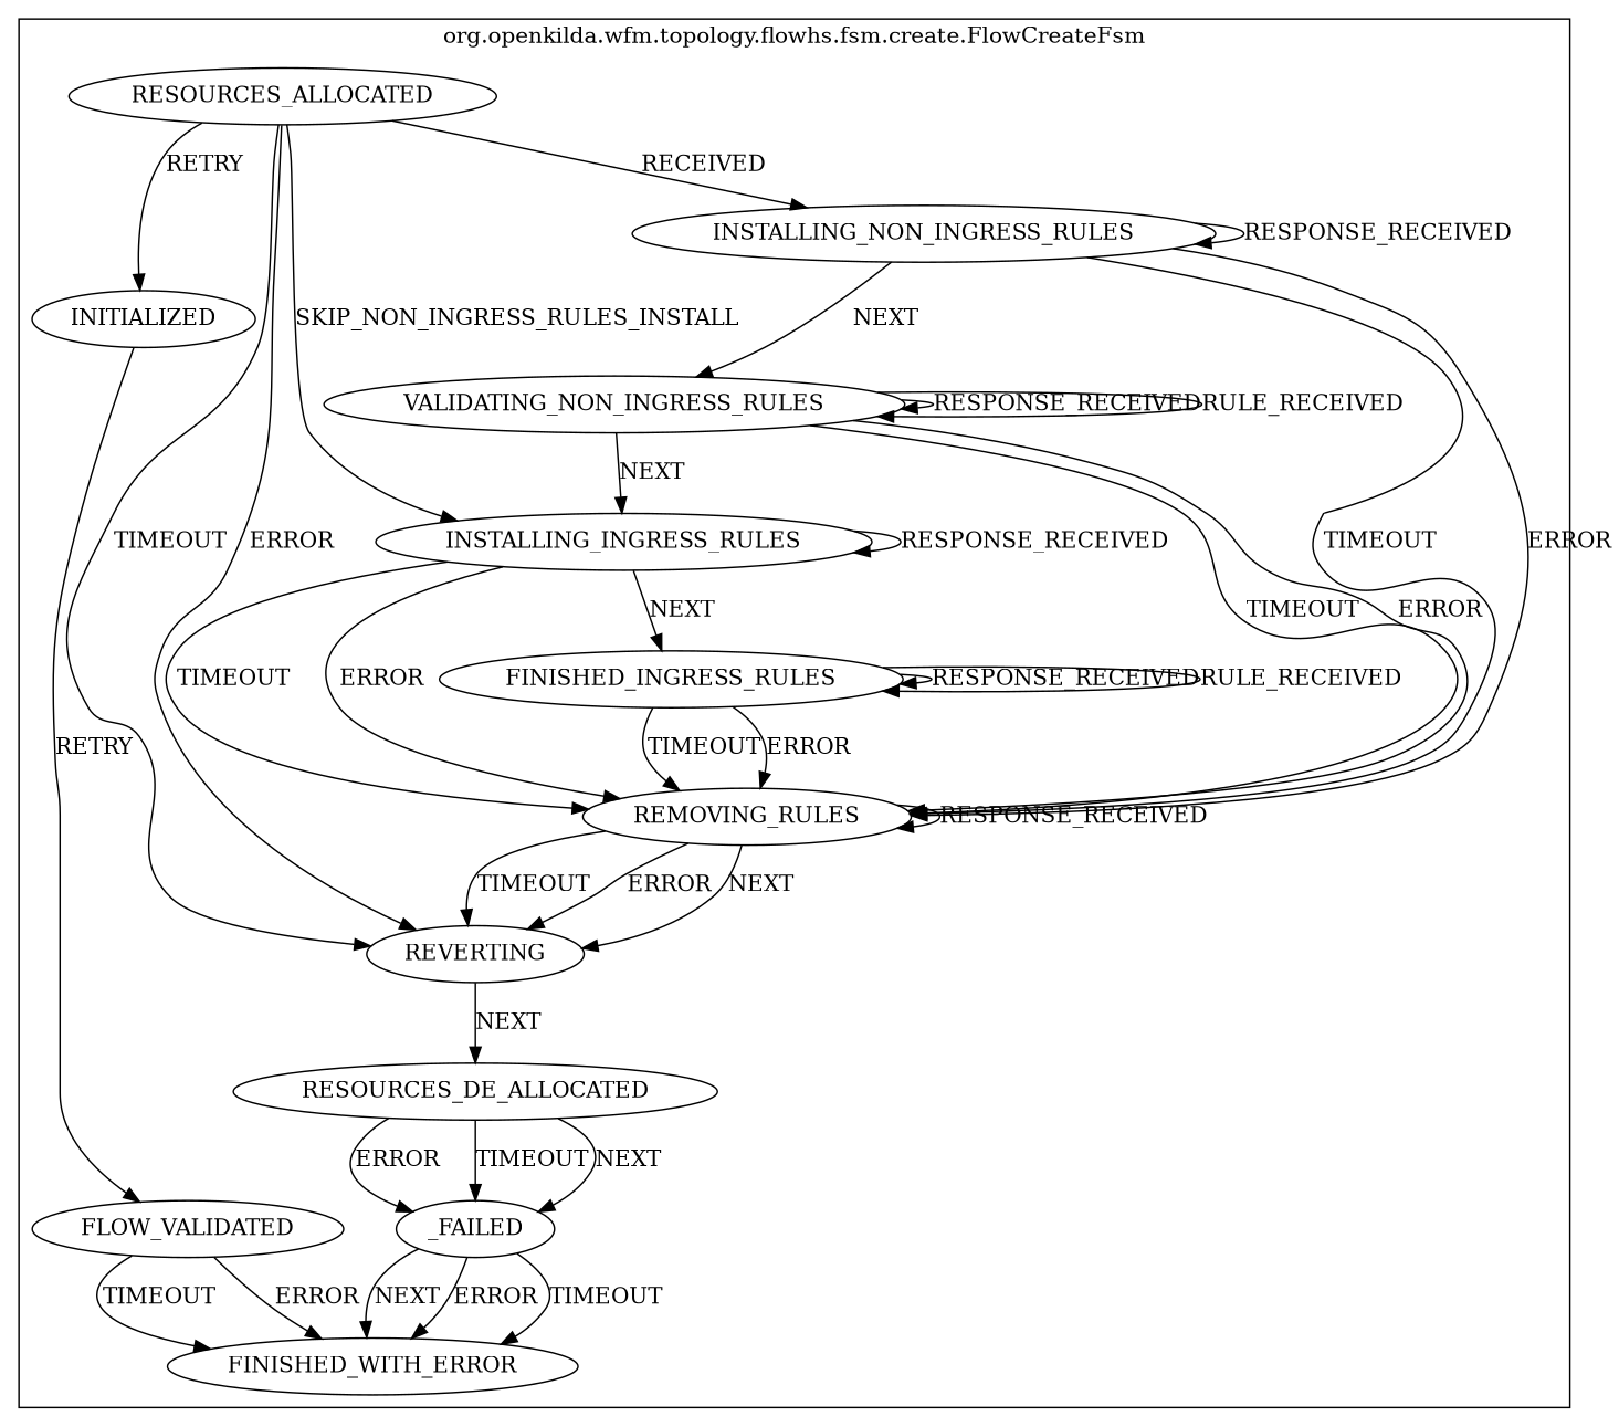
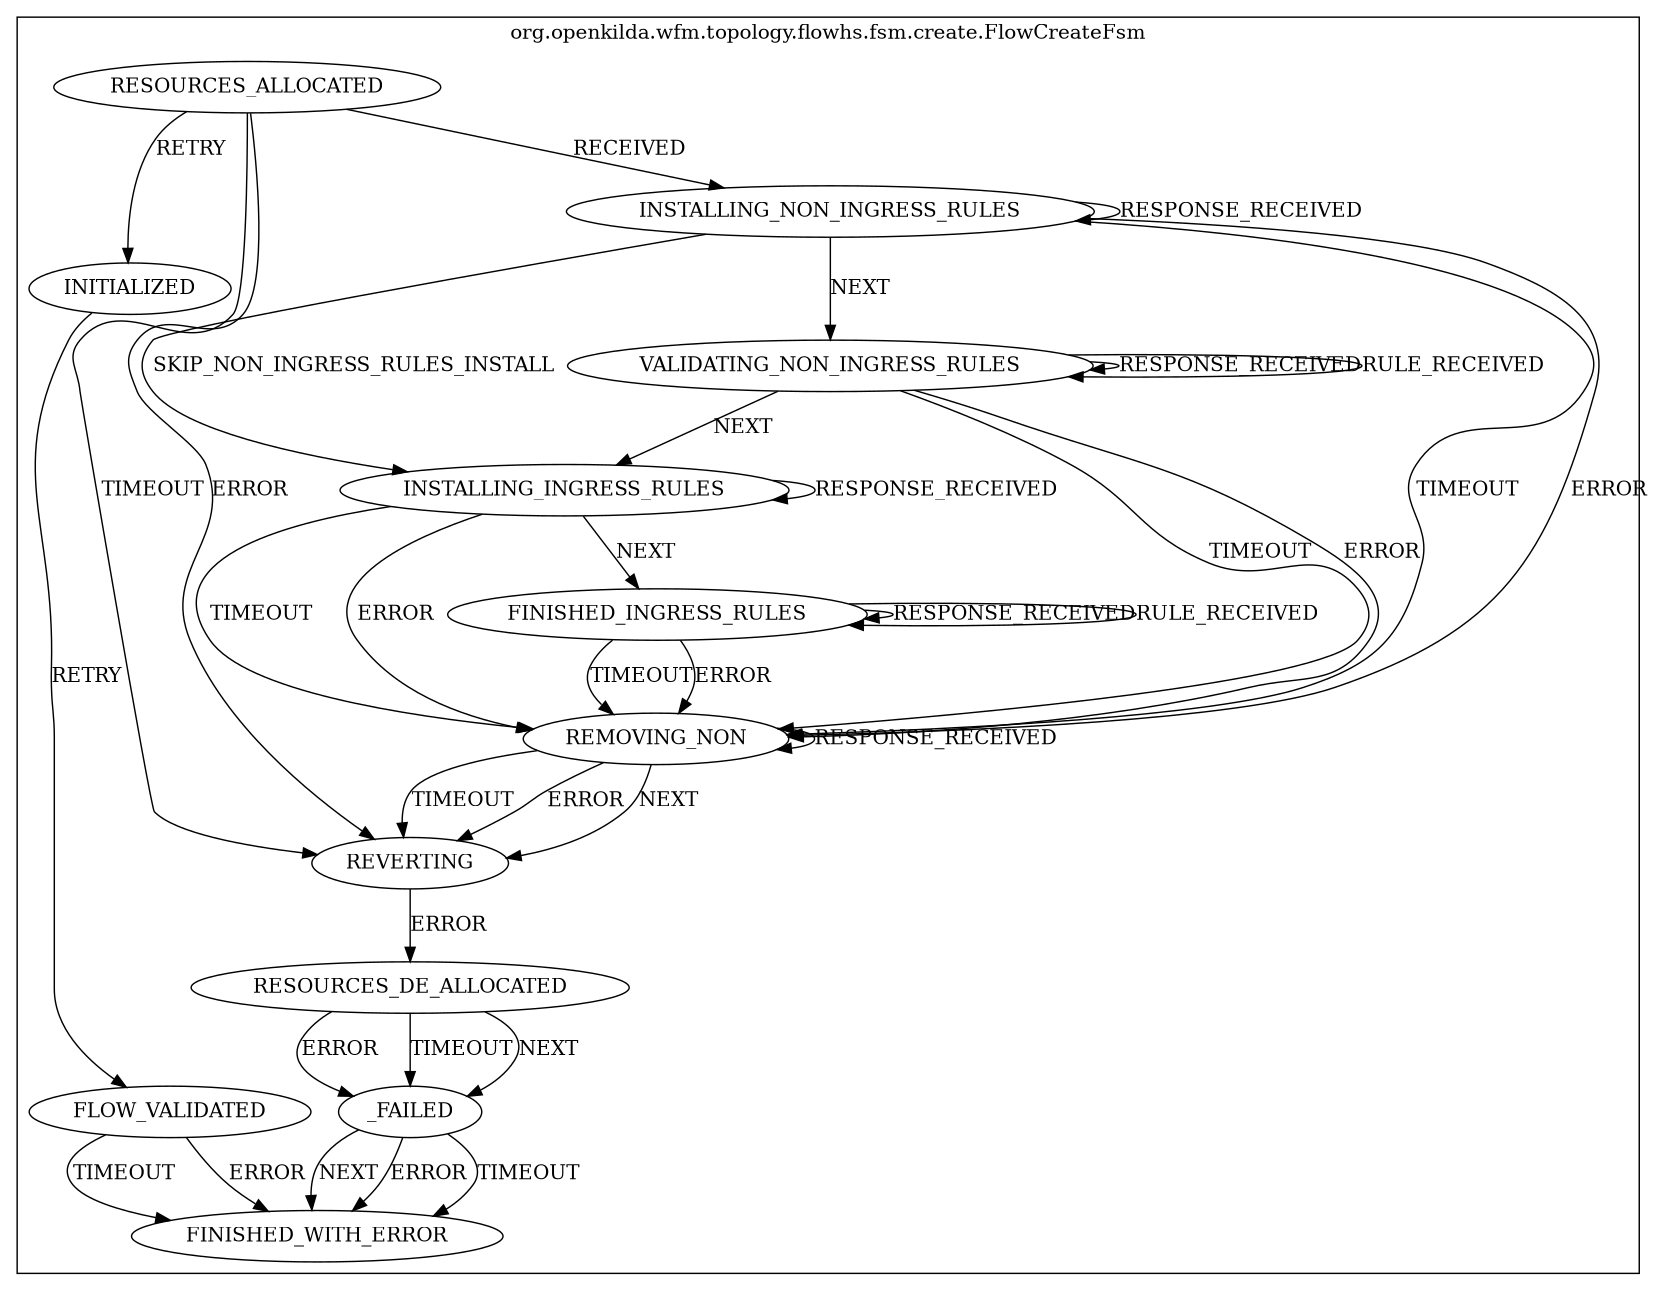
  digraph {
    compound=true
    n1 [label=RESOURCES_DE_ALLOCATED]
    n2 [label=_FAILED]
    n3 [label=RESOURCES_ALLOCATED]
    n4 [label=INITIALIZED]
    n5 [label=REVERTING]
    n6 [label=INSTALLING_INGRESS_RULES]
    n7 [label=INSTALLING_NON_INGRESS_RULES]
    n8 [label=FLOW_VALIDATED]
    n9 [label=VALIDATING_NON_INGRESS_RULES]
-   n10 [label=REMOVING_RULES]
+   n10 [label=REMOVING_NON]
    n11 [label=FINISHED_WITH_ERROR]
    n12 [label=FINISHED_INGRESS_RULES]
    subgraph cluster_1 {
      label="org.openkilda.wfm.topology.flowhs.fsm.create.FlowCreateFsm"
      n1
      n2
      n3
      n4
      n5
      n6
      n7
      n8
      n9
      n10
      n11
      n12
    }
    n1 -> n2 [label=ERROR]
    n1 -> n2 [label=TIMEOUT]
    n1 -> n2 [label=NEXT]
    n2 -> n11 [label=NEXT]
    n2 -> n11 [label=ERROR]
    n2 -> n11 [label=TIMEOUT]
    n3 -> n4 [label=RETRY]
    n3 -> n5 [label=TIMEOUT]
    n3 -> n5 [label=ERROR]
-   n3 -> n6 [label=SKIP_NON_INGRESS_RULES_INSTALL]
+   n7 -> n6 [label=SKIP_NON_INGRESS_RULES_INSTALL]
    n3 -> n7 [label=RECEIVED]
    n4 -> n8 [label=RETRY]
-   n5 -> n1 [label=NEXT]
+   n5 -> n1 [label=ERROR]
    n6 -> n6 [label=RESPONSE_RECEIVED]
    n6 -> n10 [label=TIMEOUT]
    n6 -> n10 [label=ERROR]
    n6 -> n12 [label=NEXT]
    n7 -> n7 [label=RESPONSE_RECEIVED]
    n7 -> n9 [label=NEXT]
    n7 -> n10 [label=TIMEOUT]
    n7 -> n10 [label=ERROR]
    n8 -> n11 [label=TIMEOUT]
    n8 -> n11 [label=ERROR]
    n9 -> n6 [label=NEXT]
    n9 -> n9 [label=RESPONSE_RECEIVED]
    n9 -> n9 [label=RULE_RECEIVED]
    n9 -> n10 [label=TIMEOUT]
    n9 -> n10 [label=ERROR]
    n10 -> n5 [label=TIMEOUT]
    n10 -> n5 [label=ERROR]
    n10 -> n5 [label=NEXT]
    n10 -> n10 [label=RESPONSE_RECEIVED]
    n12 -> n10 [label=TIMEOUT]
    n12 -> n10 [label=ERROR]
    n12 -> n12 [label=RESPONSE_RECEIVED]
    n12 -> n12 [label=RULE_RECEIVED]
  }
